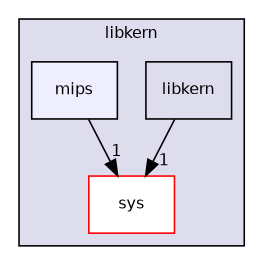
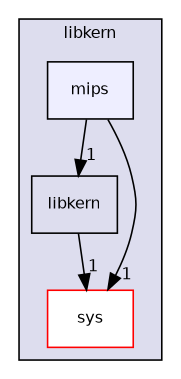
  digraph {
    compound=true
    node [fontname=Helvetica fontsize=10 shape=box style=filled]
    edge [headlabel=1 labeldistance=1.5 labelfontname=Helvetica labelfontsize=10]
    n1 [label=libkern style=""]
    n2 [color=red fillcolor=white label=sys]
    n3 [fillcolor="#eeeeff" label=mips pencolor=black]
    subgraph cluster_1 {
      bgcolor="#ddddee"
      fontname=Helvetica
      fontsize=10
      label=libkern
      pencolor=black
      n1
      n2
      n3
    }
    n1 -> n2
+   n3 -> n1
    n3 -> n2
  }
